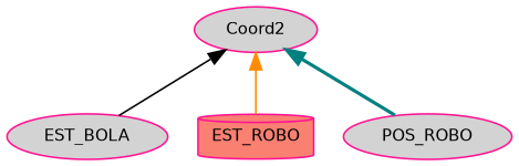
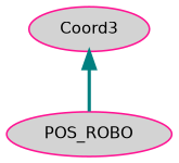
  digraph {
    node [color=deeppink fillcolor=lightgrey fontname=Helvetica fontsize=10 shape=ellipse style=filled]
    edge [dir=back fontname=Helvetica fontsize=10 labelfontname=Helvetica labelfontsize=10 style=solid]
-   n1 [fontcolor=black height=0.2 label=Coord2 width=0.4]
-   n2 [height=0.2 label=EST_BOLA width=0.4]
-   n3 [fillcolor=salmon height=0.2 label=EST_ROBO shape=cylinder width=0.4]
+   n1 [fontcolor=black height=0.2 label=Coord3 width=0.4]
    n4 [height=0.2 label=POS_ROBO width=0.4]
-   n1 -> n2 [color=black]
-   n1 -> n3 [color=darkorange]
    n1 -> n4 [color=teal style=bold]
  }
